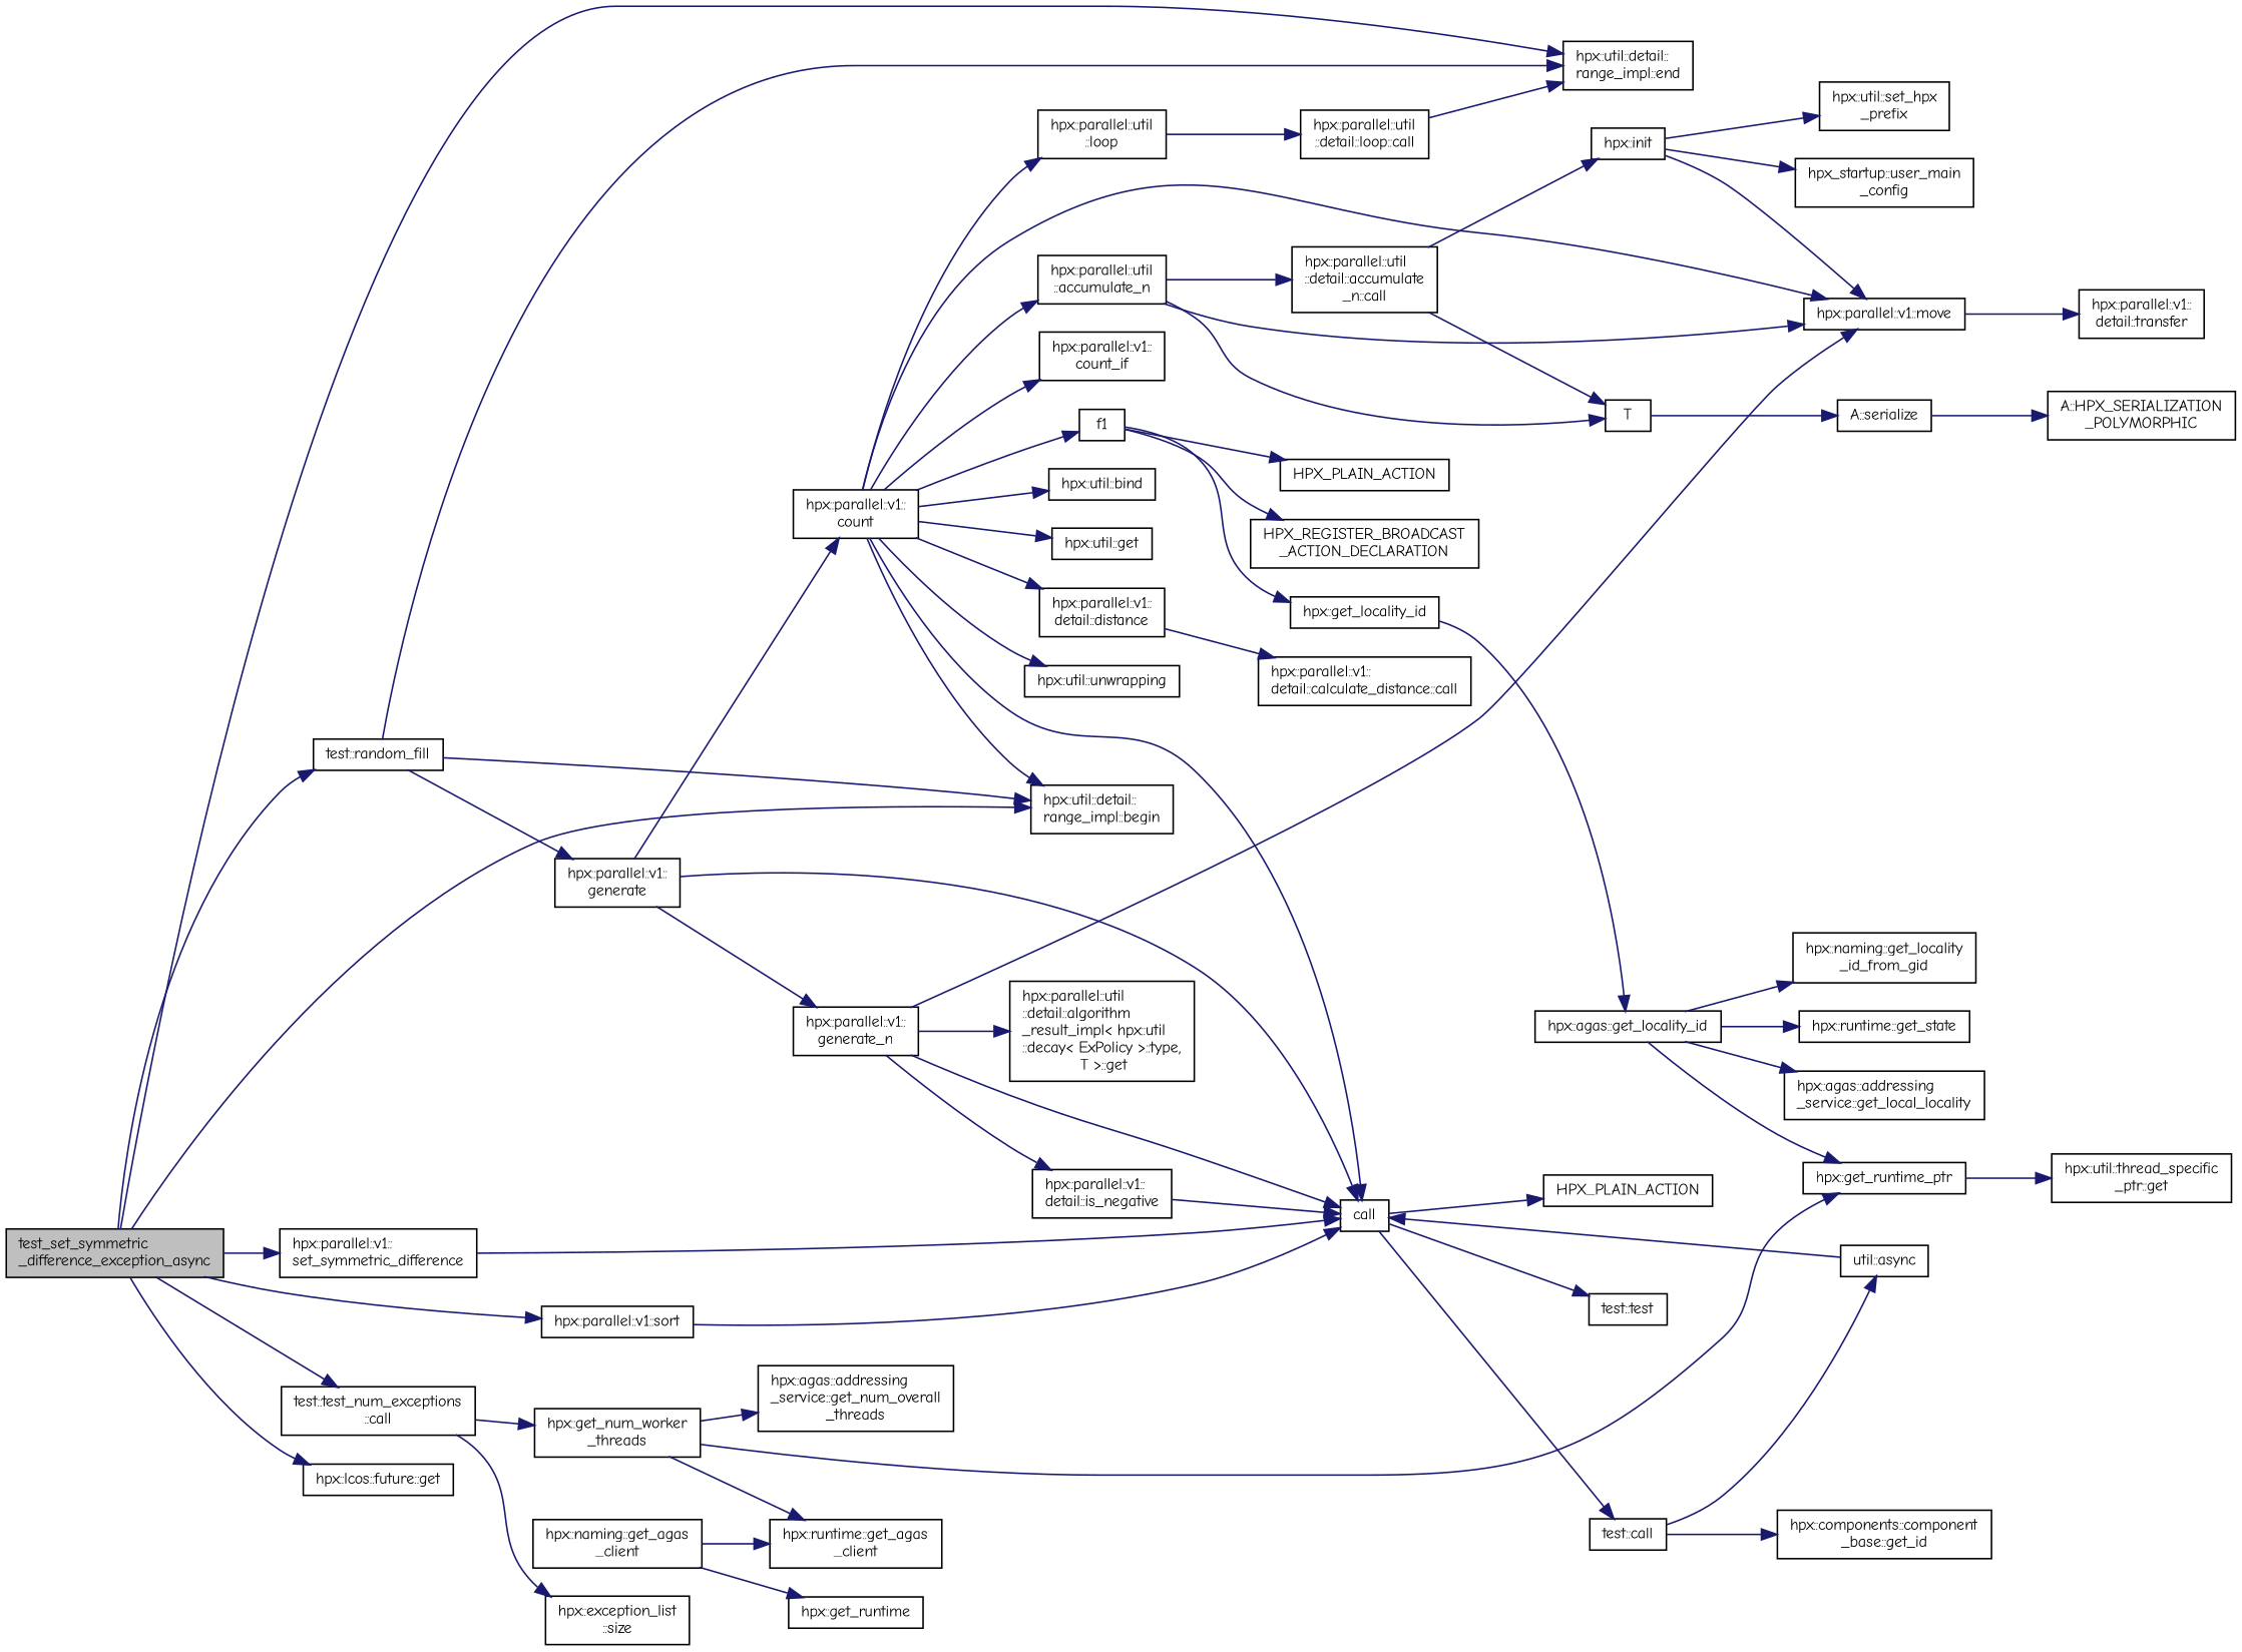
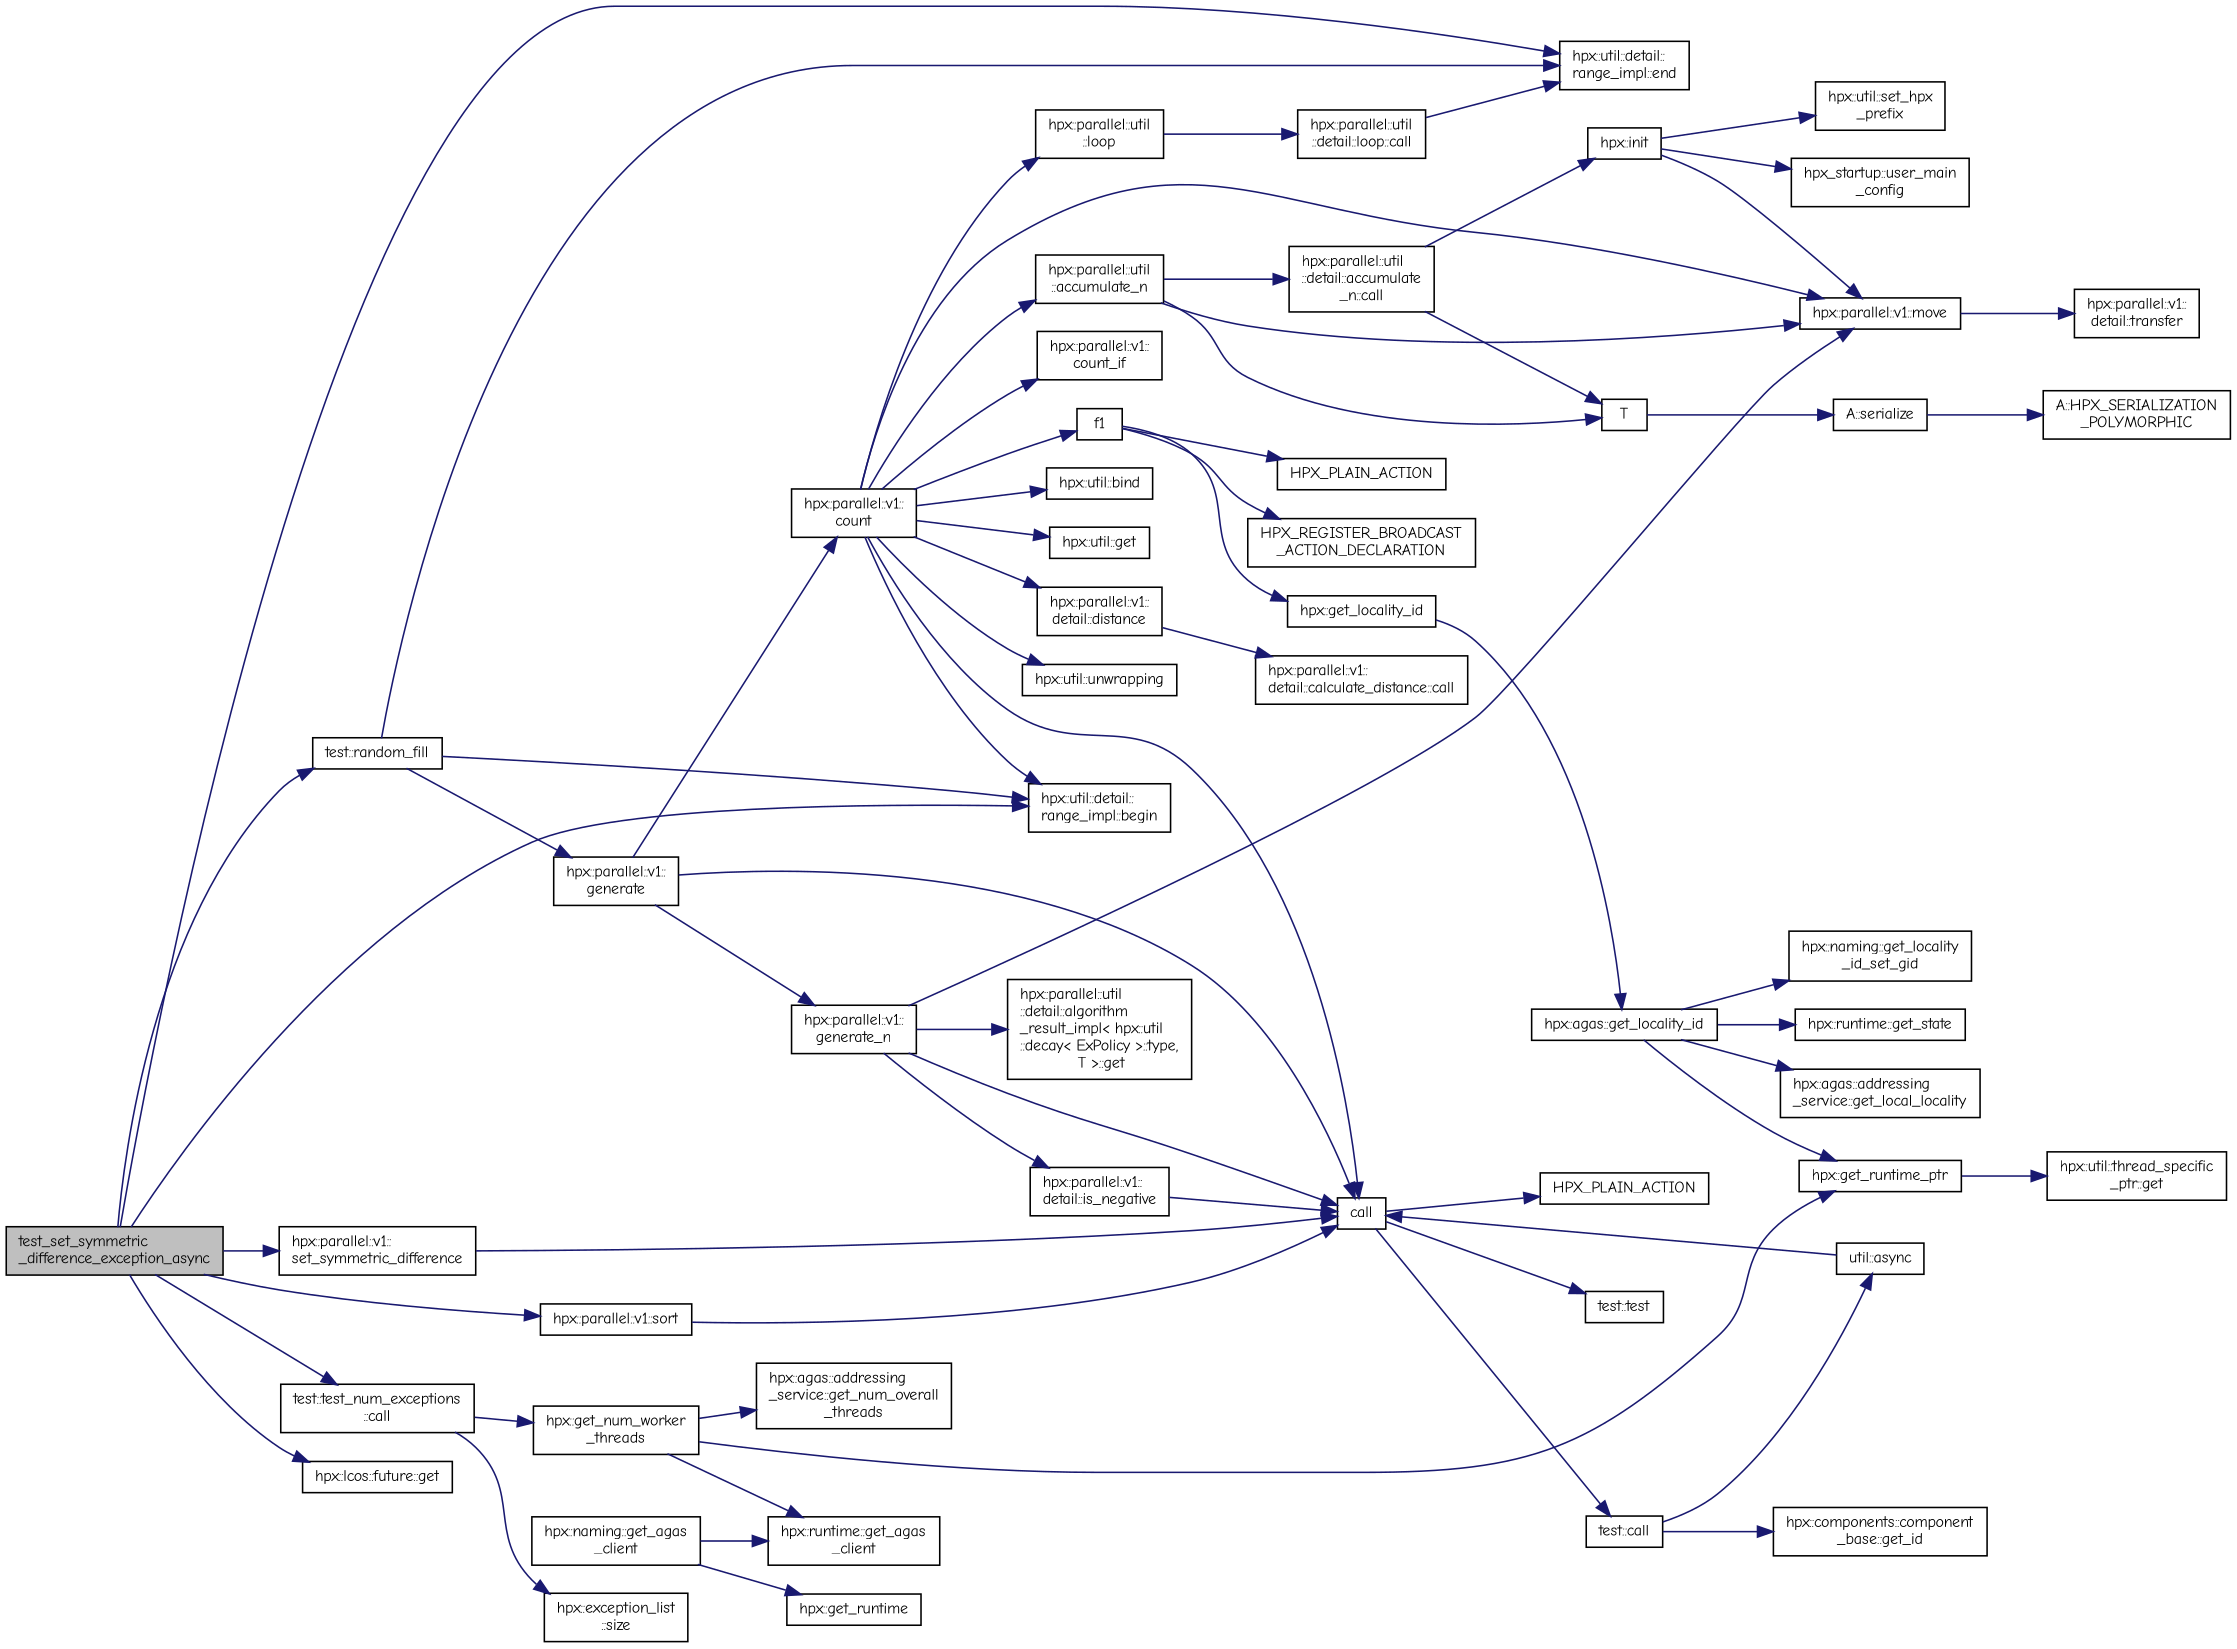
  digraph {
    fontname="Comic Neue"
    rankdir=LR
    node [color=black fillcolor=white fontname="Comic Neue" fontsize=10 shape=record style=filled]
    edge [color=midnightblue fontname="Comic Neue" fontsize=10 labelfontname=Helvetica labelfontsize=10 style=solid]
    n1 [fillcolor=grey75 fontcolor=black height=0.2 label="test_set_symmetric\l_difference_exception_async" width=0.4]
    n2 [height=0.2 label="test::random_fill" width=0.4]
    n3 [height=0.2 label="hpx::util::detail::\lrange_impl::end" width=0.4]
    n4 [height=0.2 label="hpx::util::detail::\lrange_impl::begin" width=0.4]
    n5 [height=0.2 label="hpx::parallel::v1::sort" width=0.4]
    n6 [height=0.2 label="hpx::parallel::v1::\lset_symmetric_difference" width=0.4]
    n7 [height=0.2 label="hpx::lcos::future::get" width=0.4]
    n8 [height=0.2 label="test::test_num_exceptions\l::call" width=0.4]
    n9 [height=0.2 label="hpx::parallel::v1::\lgenerate" width=0.4]
    n10 [height=0.2 label=call width=0.4]
    n11 [height=0.2 label="hpx::exception_list\l::size" width=0.4]
    n12 [height=0.2 label="hpx::get_num_worker\l_threads" width=0.4]
    n13 [height=0.2 label="hpx::parallel::v1::\lgenerate_n" width=0.4]
    n14 [height=0.2 label="hpx::parallel::v1::\lcount" width=0.4]
    n15 [height=0.2 label="hpx::parallel::v1::\ldetail::is_negative" width=0.4]
    n16 [height=0.2 label="hpx::parallel::util\l::detail::algorithm\l_result_impl\< hpx::util\l::decay\< ExPolicy \>::type,\l T \>::get" width=0.4]
    n17 [height=0.2 label="hpx::parallel::v1::move" width=0.4]
    n18 [height=0.2 label="test::test" width=0.4]
    n19 [height=0.2 label=HPX_PLAIN_ACTION width=0.4]
    n20 [height=0.2 label="test::call" width=0.4]
    n21 [height=0.2 label="hpx::parallel::v1::\lcount_if" width=0.4]
    n22 [height=0.2 label=f1 width=0.4]
    n23 [height=0.2 label="hpx::parallel::util\l::loop" width=0.4]
    n24 [height=0.2 label="hpx::util::bind" width=0.4]
    n25 [height=0.2 label="hpx::util::get" width=0.4]
    n26 [height=0.2 label="hpx::parallel::v1::\ldetail::distance" width=0.4]
    n27 [height=0.2 label="hpx::util::unwrapping" width=0.4]
    n28 [height=0.2 label="hpx::parallel::util\l::accumulate_n" width=0.4]
    n29 [height=0.2 label="hpx::parallel::v1::\ldetail::transfer" width=0.4]
    n30 [height=0.2 label="util::async" width=0.4]
    n31 [height=0.2 label="hpx::components::component\l_base::get_id" width=0.4]
    n32 [height=0.2 label="hpx::get_locality_id" width=0.4]
    n33 [height=0.2 label=HPX_PLAIN_ACTION width=0.4]
    n34 [height=0.2 label="HPX_REGISTER_BROADCAST\l_ACTION_DECLARATION" width=0.4]
    n35 [height=0.2 label="hpx::parallel::util\l::detail::loop::call" width=0.4]
    n36 [height=0.2 label="hpx::parallel::v1::\ldetail::calculate_distance::call" width=0.4]
    n37 [height=0.2 label="hpx::parallel::util\l::detail::accumulate\l_n::call" width=0.4]
    n38 [height=0.2 label=T width=0.4]
    n39 [height=0.2 label="hpx::agas::get_locality_id" width=0.4]
    n40 [height=0.2 label="hpx::get_runtime_ptr" width=0.4]
    n41 [height=0.2 label="hpx::runtime::get_state" width=0.4]
    n42 [height=0.2 label="hpx::agas::addressing\l_service::get_local_locality" width=0.4]
-   n43 [height=0.2 label="hpx::naming::get_locality\l_id_from_gid" width=0.4]
+   n43 [height=0.2 label="hpx::naming::get_locality\l_id_set_gid" width=0.4]
    n44 [height=0.2 label="hpx::util::thread_specific\l_ptr::get" width=0.4]
    n45 [height=0.2 label="hpx::naming::get_agas\l_client" width=0.4]
    n46 [height=0.2 label="hpx::get_runtime" width=0.4]
    n47 [height=0.2 label="hpx::runtime::get_agas\l_client" width=0.4]
    n48 [height=0.2 label="hpx::init" width=0.4]
    n49 [height=0.2 label="A::serialize" width=0.4]
    n50 [height=0.2 label="hpx::util::set_hpx\l_prefix" width=0.4]
    n51 [height=0.2 label="hpx_startup::user_main\l_config" width=0.4]
    n52 [height=0.2 label="A::HPX_SERIALIZATION\l_POLYMORPHIC" width=0.4]
    n53 [height=0.2 label="hpx::agas::addressing\l_service::get_num_overall\l_threads" width=0.4]
    n1 -> n2
    n1 -> n3
    n1 -> n4
    n1 -> n5
    n1 -> n6
    n1 -> n7
    n1 -> n8
    n2 -> n3
    n2 -> n4
    n2 -> n9
    n5 -> n10
    n6 -> n10
    n8 -> n11
    n8 -> n12
    n9 -> n10
    n9 -> n13
    n9 -> n14
    n10 -> n18
    n10 -> n19
    n10 -> n20
    n12 -> n40
    n12 -> n47
    n12 -> n53
    n13 -> n10
    n13 -> n15
    n13 -> n16
    n13 -> n17
    n14 -> n4
    n14 -> n10
    n14 -> n17
    n14 -> n21
    n14 -> n22
    n14 -> n23
    n14 -> n24
    n14 -> n25
    n14 -> n26
    n14 -> n27
    n14 -> n28
    n15 -> n10
    n17 -> n29
    n20 -> n30
    n20 -> n31
    n22 -> n32
    n22 -> n33
    n22 -> n34
    n23 -> n35
    n26 -> n36
    n28 -> n17
    n28 -> n37
    n28 -> n38
    n30 -> n10
    n32 -> n39
    n35 -> n3
    n37 -> n38
    n37 -> n48
    n38 -> n49
    n39 -> n40
    n39 -> n41
    n39 -> n42
    n39 -> n43
    n40 -> n44
    n45 -> n46
    n45 -> n47
    n48 -> n17
    n48 -> n50
    n48 -> n51
    n49 -> n52
  }
